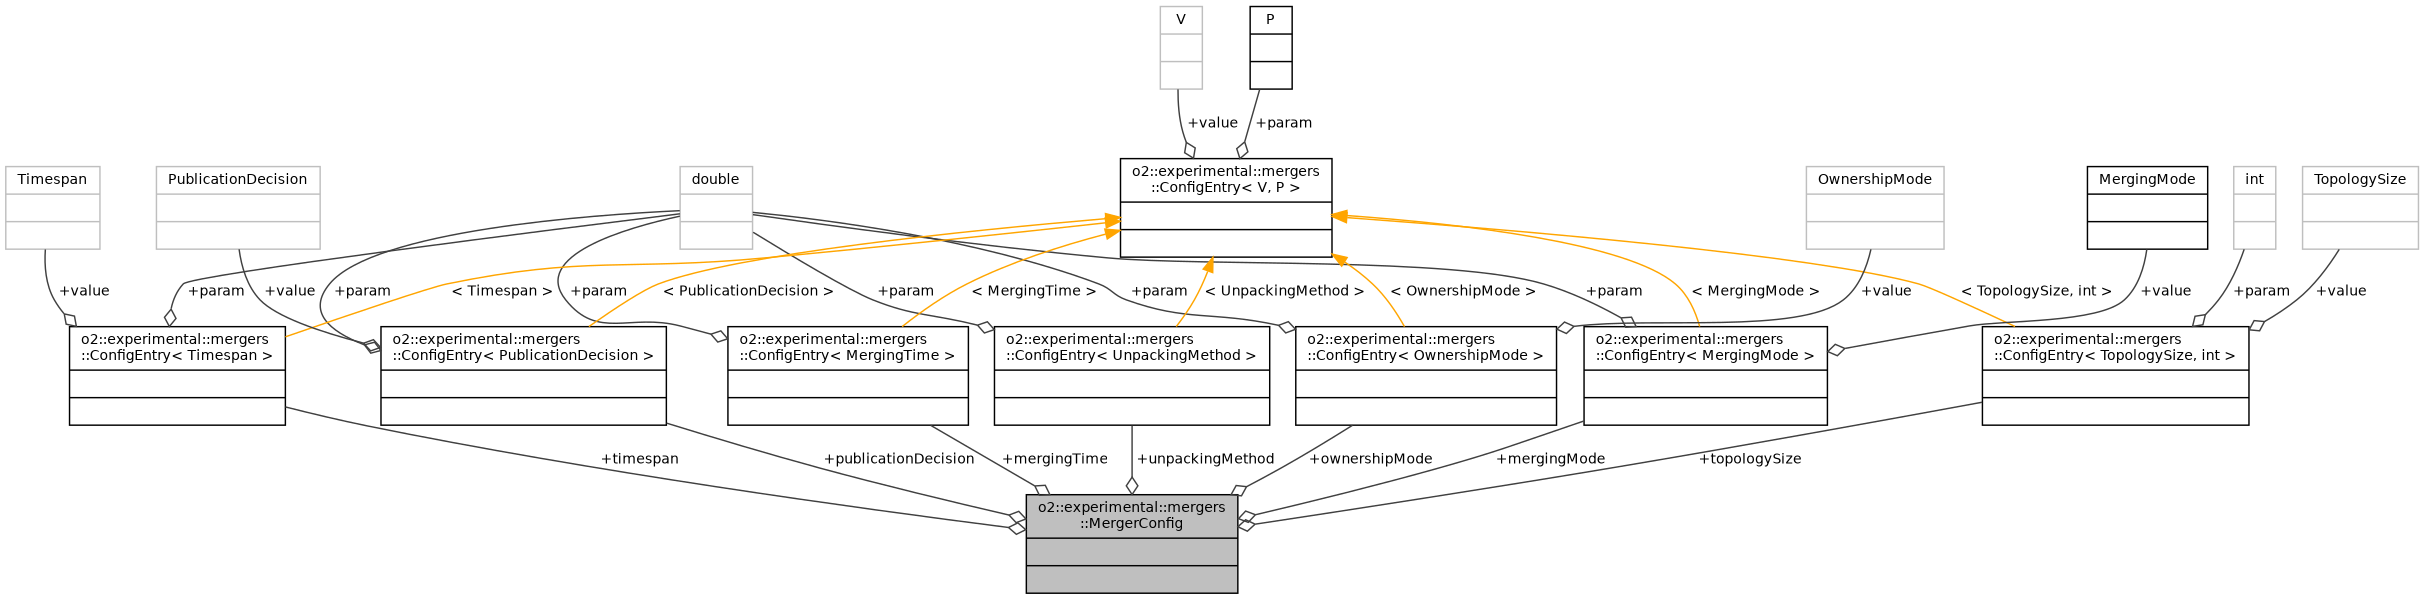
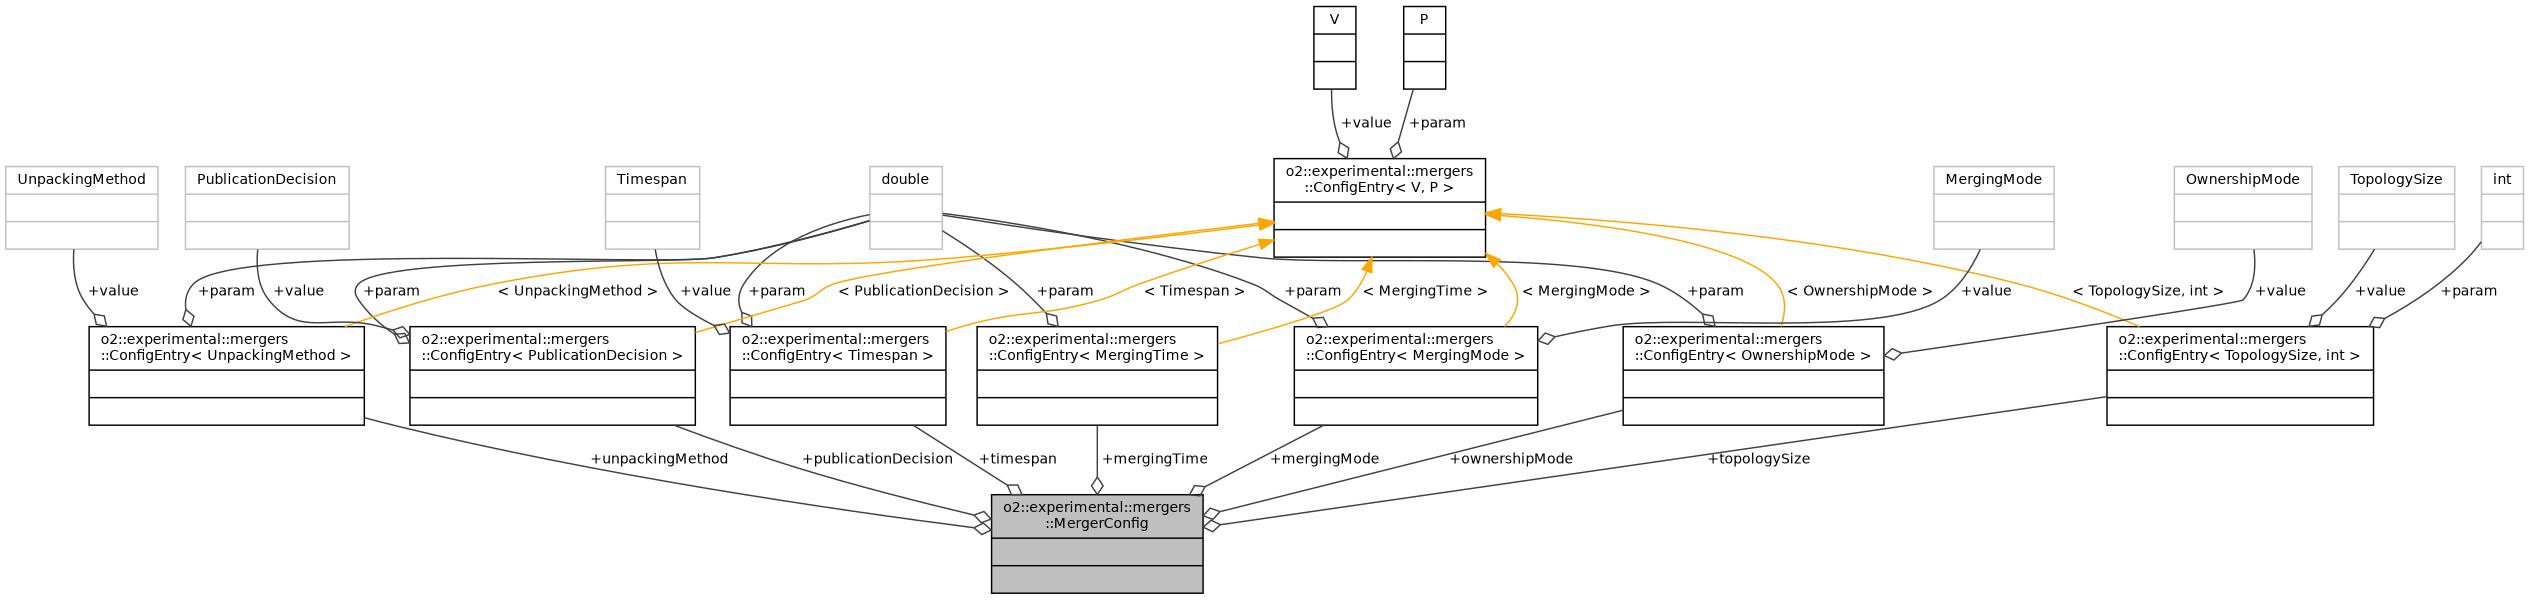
  digraph {
    node [color=black fontname=Helvetica fontsize=10 shape=record]
    edge [arrowhead=odiamond color=grey25 fontname=Helvetica fontsize=10 labelfontname=Helvetica labelfontsize=10 style=solid]
    n1 [fillcolor=grey75 fontcolor=black height=0.2 label="{o2::experimental::mergers\l::MergerConfig\n||}" style=filled width=0.4]
    n2 [height=0.2 label="{o2::experimental::mergers\l::ConfigEntry\< UnpackingMethod \>\n||}" width=0.4]
    n3 [color=grey75 height=0.2 label="{double\n||}" width=0.4]
    n4 [height=0.2 label="{o2::experimental::mergers\l::ConfigEntry\< Timespan \>\n||}" width=0.4]
    n5 [height=0.2 label="{o2::experimental::mergers\l::ConfigEntry\< PublicationDecision \>\n||}" width=0.4]
    n6 [height=0.2 label="{o2::experimental::mergers\l::ConfigEntry\< MergingMode \>\n||}" width=0.4]
    n7 [height=0.2 label="{o2::experimental::mergers\l::ConfigEntry\< OwnershipMode \>\n||}" width=0.4]
    n8 [height=0.2 label="{o2::experimental::mergers\l::ConfigEntry\< MergingTime \>\n||}" width=0.4]
+   n9 [color=grey75 height=0.2 label="{UnpackingMethod\n||}" width=0.4]
    n10 [height=0.2 label="{o2::experimental::mergers\l::ConfigEntry\< V, P \>\n||}" width=0.4]
    n11 [height=0.2 label="{o2::experimental::mergers\l::ConfigEntry\< TopologySize, int \>\n||}" width=0.4]
-   n12 [color=grey75 height=0.2 label="{V\n||}" width=0.4]
+   n12 [height=0.2 label="{V\n||}" width=0.4]
    n13 [height=0.2 label="{P\n||}" width=0.4]
    n14 [color=grey75 height=0.2 label="{Timespan\n||}" width=0.4]
    n15 [color=grey75 height=0.2 label="{PublicationDecision\n||}" width=0.4]
-   n16 [height=0.2 label="{MergingMode\n||}" width=0.4]
+   n16 [color=grey75 height=0.2 label="{MergingMode\n||}" width=0.4]
    n17 [color=grey75 height=0.2 label="{int\n||}" width=0.4]
    n18 [color=grey75 height=0.2 label="{TopologySize\n||}" width=0.4]
    n19 [color=grey75 height=0.2 label="{OwnershipMode\n||}" width=0.4]
    n2 -> n1 [label=" +unpackingMethod"]
    n3 -> n2 [label=" +param"]
    n3 -> n4 [label=" +param"]
    n3 -> n5 [label=" +param"]
    n3 -> n6 [label=" +param"]
    n3 -> n7 [label=" +param"]
    n3 -> n8 [label=" +param"]
    n4 -> n1 [label=" +timespan"]
    n5 -> n1 [label=" +publicationDecision"]
    n6 -> n1 [label=" +mergingMode"]
    n7 -> n1 [label=" +ownershipMode"]
    n8 -> n1 [label=" +mergingTime"]
+   n9 -> n2 [label=" +value"]
    n10 -> n2 [color=orange dir=back label=" \< UnpackingMethod \>" arrowhead=""]
    n10 -> n4 [color=orange dir=back label=" \< Timespan \>" arrowhead=""]
    n10 -> n5 [color=orange dir=back label=" \< PublicationDecision \>" arrowhead=""]
    n10 -> n6 [color=orange dir=back label=" \< MergingMode \>" arrowhead=""]
    n10 -> n7 [color=orange dir=back label=" \< OwnershipMode \>" arrowhead=""]
    n10 -> n8 [color=orange dir=back label=" \< MergingTime \>" arrowhead=""]
    n10 -> n11 [color=orange dir=back label=" \< TopologySize, int \>" arrowhead=""]
    n11 -> n1 [label=" +topologySize"]
    n12 -> n10 [label=" +value"]
    n13 -> n10 [label=" +param"]
    n14 -> n4 [label=" +value"]
    n15 -> n5 [label=" +value"]
    n16 -> n6 [label=" +value"]
    n17 -> n11 [label=" +param"]
    n18 -> n11 [label=" +value"]
    n19 -> n7 [label=" +value"]
  }
